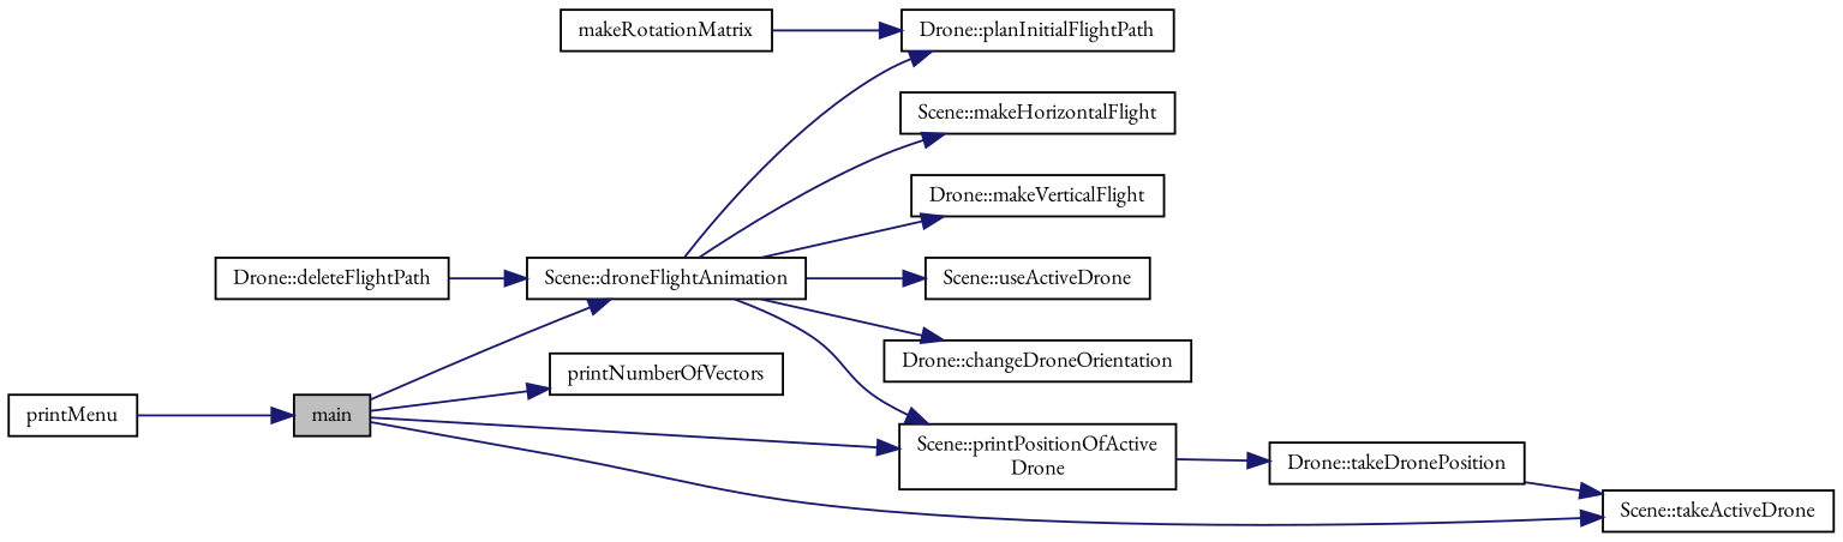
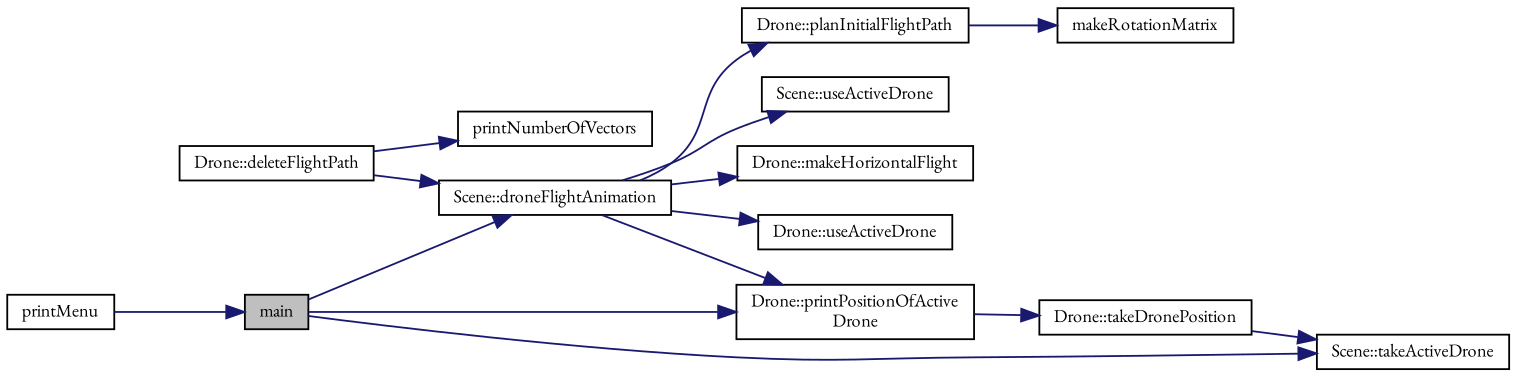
  digraph {
    fontname="EB Garamond"
    rankdir=LR
    node [color=black fillcolor=white fontname="EB Garamond" fontsize=10 shape=record style=filled]
    edge [color=midnightblue fontname="EB Garamond" fontsize=10 labelfontname=FreeSans labelfontsize=10 style=solid]
    n1 [fillcolor=grey75 fontcolor=black height=0.2 label=main width=0.4]
    n2 [height=0.2 label="Scene::droneFlightAnimation" width=0.4]
-   n3 [height=0.2 label="Scene::printPositionOfActive\lDrone" width=0.4]
+   n3 [height=0.2 label="Drone::printPositionOfActive\lDrone" width=0.4]
    n4 [height=0.2 label=printNumberOfVectors width=0.4]
    n5 [height=0.2 label="Scene::takeActiveDrone" width=0.4]
-   n6 [height=0.2 label="Drone::changeDroneOrientation" width=0.4]
-   n7 [height=0.2 label="Scene::makeHorizontalFlight" width=0.4]
-   n8 [height=0.2 label="Drone::makeVerticalFlight" width=0.4]
+   n7 [height=0.2 label="Drone::makeHorizontalFlight" width=0.4]
+   n8 [height=0.2 label="Drone::useActiveDrone" width=0.4]
    n9 [height=0.2 label="Drone::planInitialFlightPath" width=0.4]
    n10 [height=0.2 label="Scene::useActiveDrone" width=0.4]
    n11 [height=0.2 label="Drone::takeDronePosition" width=0.4]
    n12 [height=0.2 label=printMenu width=0.4]
    n13 [height=0.2 label="Drone::deleteFlightPath" width=0.4]
    n14 [height=0.2 label=makeRotationMatrix width=0.4]
    n1 -> n2
    n1 -> n3
-   n1 -> n4
+   n13 -> n4
    n1 -> n5
    n2 -> n3
-   n2 -> n6
    n2 -> n7
    n2 -> n8
    n2 -> n9
    n2 -> n10
    n3 -> n11
-   n14 -> n9
+   n9 -> n14
    n11 -> n5
    n12 -> n1
    n13 -> n2
  }
